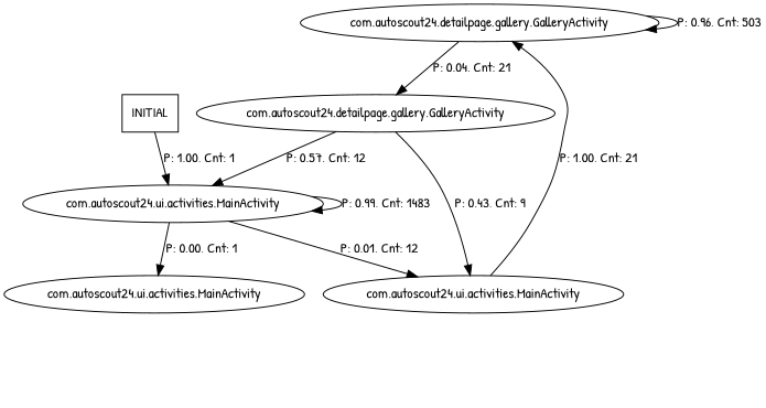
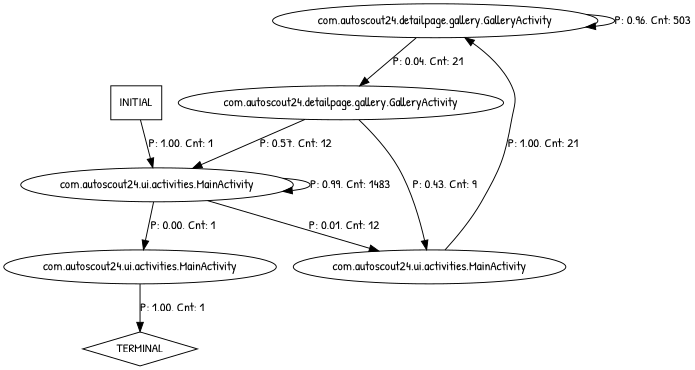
  digraph {
    fontname="Patrick Hand"
    node [fontname="Patrick Hand"]
    edge [fontname="Patrick Hand"]
    n1 [label="com.autoscout24.detailpage.gallery.GalleryActivity"]
    n2 [label="com.autoscout24.detailpage.gallery.GalleryActivity"]
    n3 [label="com.autoscout24.ui.activities.MainActivity"]
    n4 [label="com.autoscout24.ui.activities.MainActivity"]
    n5 [label="com.autoscout24.ui.activities.MainActivity"]
+   n6 [label=TERMINAL shape=diamond]
    n7 [label=INITIAL shape=box]
    n1 -> n1 [label="P: 0.96, Cnt: 503"]
    n1 -> n2 [label="P: 0.04, Cnt: 21"]
    n2 -> n3 [label="P: 0.43, Cnt: 9"]
    n2 -> n4 [label="P: 0.57, Cnt: 12"]
    n3 -> n1 [label="P: 1.00, Cnt: 21"]
    n4 -> n3 [label="P: 0.01, Cnt: 12"]
    n4 -> n4 [label="P: 0.99, Cnt: 1483"]
    n4 -> n5 [label="P: 0.00, Cnt: 1"]
+   n5 -> n6 [label="P: 1.00, Cnt: 1"]
    n7 -> n4 [label="P: 1.00, Cnt: 1"]
  }
